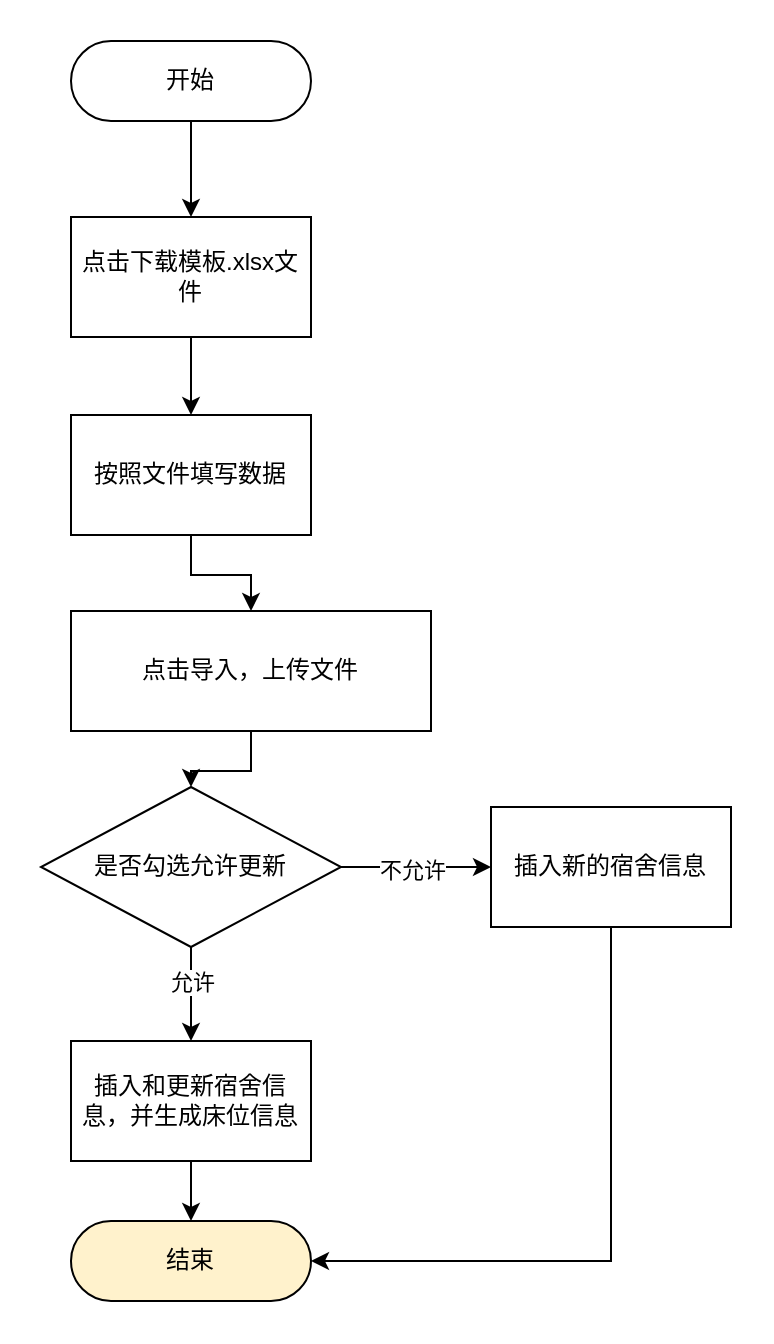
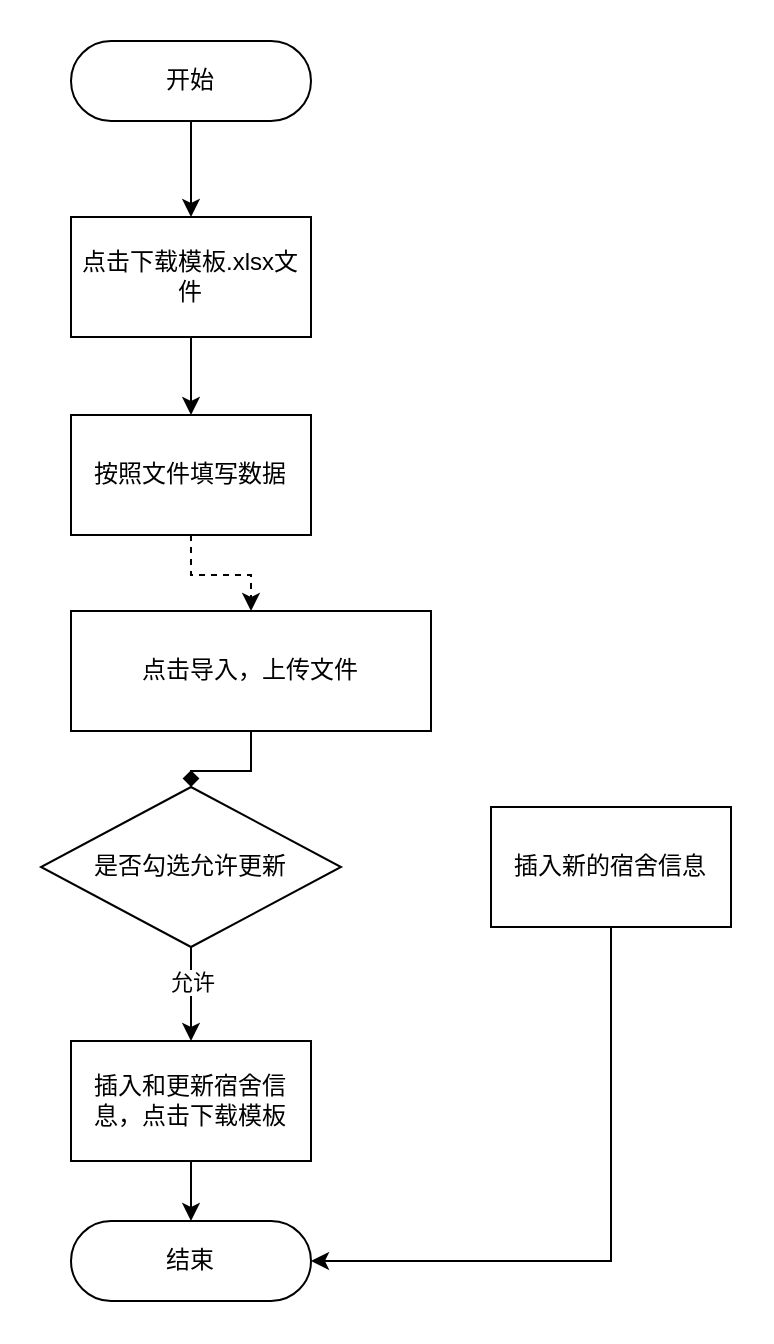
  <mxCell id="0" />
  <mxCell id="1" parent="0" />
  <mxCell id="2" style="edgeStyle=orthogonalEdgeStyle;rounded=0;orthogonalLoop=1;jettySize=auto;html=1;exitX=0.5;exitY=1;exitDx=0;exitDy=0;entryX=0.5;entryY=0;entryDx=0;entryDy=0;" edge="1" parent="1" source="3" target="5"><mxGeometry relative="1" as="geometry" /></mxCell>
  <mxCell id="3" value="开始" style="rounded=1;whiteSpace=wrap;html=1;arcSize=50;" vertex="1" parent="1"><mxGeometry x="35" y="20" width="120" height="40" as="geometry" /></mxCell>
  <mxCell id="4" style="edgeStyle=orthogonalEdgeStyle;rounded=0;orthogonalLoop=1;jettySize=auto;html=1;exitX=0.5;exitY=1;exitDx=0;exitDy=0;" edge="1" parent="1" source="5" target="7"><mxGeometry relative="1" as="geometry" /></mxCell>
  <mxCell id="5" value="点击下载模板.xlsx文件" style="rounded=0;whiteSpace=wrap;html=1;" vertex="1" parent="1"><mxGeometry x="35" y="108" width="120" height="60" as="geometry" /></mxCell>
- <mxCell id="6" style="edgeStyle=orthogonalEdgeStyle;rounded=0;orthogonalLoop=1;jettySize=auto;html=1;" edge="1" parent="1" source="7" target="9"><mxGeometry relative="1" as="geometry" /></mxCell>
+ <mxCell id="6" style="edgeStyle=orthogonalEdgeStyle;rounded=0;orthogonalLoop=1;jettySize=auto;html=1;dashed=1;" edge="1" parent="1" source="7" target="9"><mxGeometry relative="1" as="geometry" /></mxCell>
  <mxCell id="7" value="按照文件填写数据" style="rounded=0;whiteSpace=wrap;html=1;" vertex="1" parent="1"><mxGeometry x="35" y="207" width="120" height="60" as="geometry" /></mxCell>
- <mxCell id="8" style="edgeStyle=orthogonalEdgeStyle;rounded=0;orthogonalLoop=1;jettySize=auto;html=1;exitX=0.5;exitY=1;exitDx=0;exitDy=0;entryX=0.5;entryY=0;entryDx=0;entryDy=0;" edge="1" parent="1" source="9" target="14"><mxGeometry relative="1" as="geometry" /></mxCell>
+ <mxCell id="8" style="edgeStyle=orthogonalEdgeStyle;rounded=0;orthogonalLoop=1;jettySize=auto;html=1;exitX=0.5;exitY=1;exitDx=0;exitDy=0;entryX=0.5;entryY=0;entryDx=0;entryDy=0;endArrow=diamond;" edge="1" parent="1" source="9" target="14"><mxGeometry relative="1" as="geometry" /></mxCell>
  <mxCell id="9" value="点击导入，上传文件" style="rounded=0;whiteSpace=wrap;html=1;" vertex="1" parent="1"><mxGeometry x="35" y="305" width="180" height="60" as="geometry" /></mxCell>
  <mxCell id="10" style="edgeStyle=orthogonalEdgeStyle;rounded=0;orthogonalLoop=1;jettySize=auto;html=1;entryX=0.5;entryY=0;entryDx=0;entryDy=0;" edge="1" parent="1" source="14" target="16"><mxGeometry relative="1" as="geometry" /></mxCell>
  <mxCell id="11" value="允许" style="edgeLabel;html=1;align=center;verticalAlign=middle;resizable=0;points=[];" vertex="1" connectable="0" parent="10"><mxGeometry x="-0.291" y="4" relative="1" as="geometry"><mxPoint x="-4" as="offset" /></mxGeometry></mxCell>
- <mxCell id="12" style="edgeStyle=orthogonalEdgeStyle;rounded=0;orthogonalLoop=1;jettySize=auto;html=1;" edge="1" parent="1" source="14" target="19"><mxGeometry relative="1" as="geometry" /></mxCell>
- <mxCell id="13" value="不允许" style="edgeLabel;html=1;align=center;verticalAlign=middle;resizable=0;points=[];" vertex="1" connectable="0" parent="12"><mxGeometry x="-0.502" y="-1" relative="1" as="geometry"><mxPoint x="16" as="offset" /></mxGeometry></mxCell>
  <mxCell id="14" value="是否勾选允许更新" style="rhombus;whiteSpace=wrap;html=1;" vertex="1" parent="1"><mxGeometry x="20" y="393" width="150" height="80" as="geometry" /></mxCell>
  <mxCell id="15" style="edgeStyle=orthogonalEdgeStyle;rounded=0;orthogonalLoop=1;jettySize=auto;html=1;" edge="1" parent="1" source="16" target="17"><mxGeometry relative="1" as="geometry" /></mxCell>
- <mxCell id="16" value="插入和更新宿舍信息，并生成床位信息" style="rounded=0;whiteSpace=wrap;html=1;" vertex="1" parent="1"><mxGeometry x="35" y="520" width="120" height="60" as="geometry" /></mxCell>
- <mxCell id="17" value="结束" style="rounded=1;whiteSpace=wrap;html=1;arcSize=50;fillColor=#fff2cc;" vertex="1" parent="1"><mxGeometry x="35" y="610" width="120" height="40" as="geometry" /></mxCell>
+ <mxCell id="16" value="插入和更新宿舍信息，点击下载模板" style="rounded=0;whiteSpace=wrap;html=1;" vertex="1" parent="1"><mxGeometry x="35" y="520" width="120" height="60" as="geometry" /></mxCell>
+ <mxCell id="17" value="结束" style="rounded=1;whiteSpace=wrap;html=1;arcSize=50;" vertex="1" parent="1"><mxGeometry x="35" y="610" width="120" height="40" as="geometry" /></mxCell>
  <mxCell id="18" style="edgeStyle=orthogonalEdgeStyle;rounded=0;orthogonalLoop=1;jettySize=auto;html=1;entryX=1;entryY=0.5;entryDx=0;entryDy=0;" edge="1" parent="1" source="19" target="17"><mxGeometry relative="1" as="geometry"><Array as="points"><mxPoint x="305" y="630" /></Array></mxGeometry></mxCell>
  <mxCell id="19" value="插入新的宿舍信息" style="rounded=0;whiteSpace=wrap;html=1;" vertex="1" parent="1"><mxGeometry x="245" y="403" width="120" height="60" as="geometry" /></mxCell>
